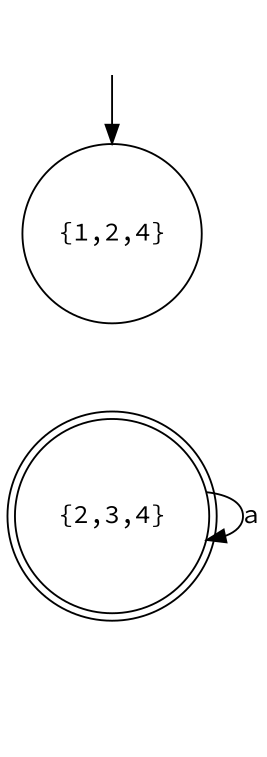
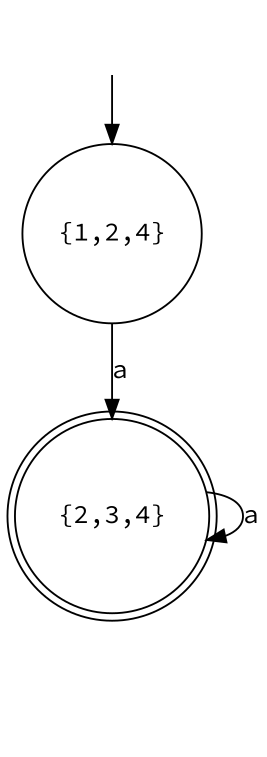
  digraph {
    rankdir=TB
    fontname="Source Code Pro"
    node [fontname="Source Code Pro"]
    edge [fontname="Source Code Pro"]
    S [style=invis]
    n2 [label="{1,2,4}" shape=circle]
    E [style=invis]
    n4 [label="{2,3,4}" shape=doublecircle]
    S -> n2
+   n2 -> n4 [label=a]
    n4 -> E [style=invis]
    n4 -> n4 [label=a]
  }
